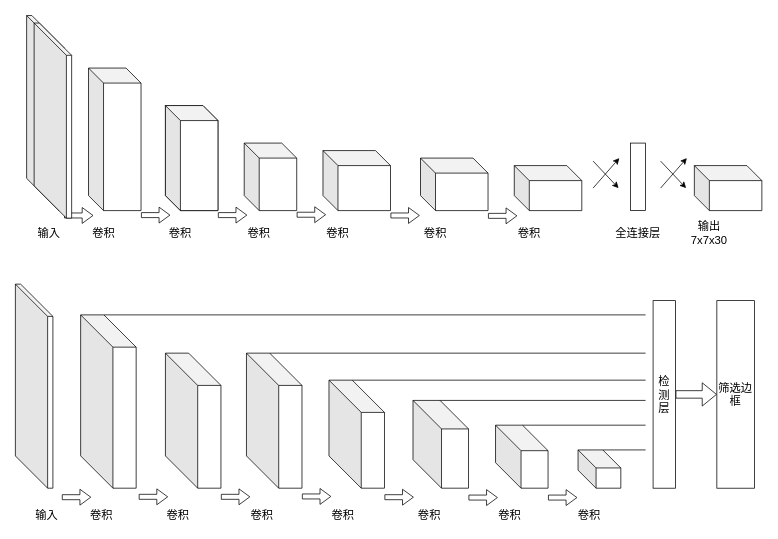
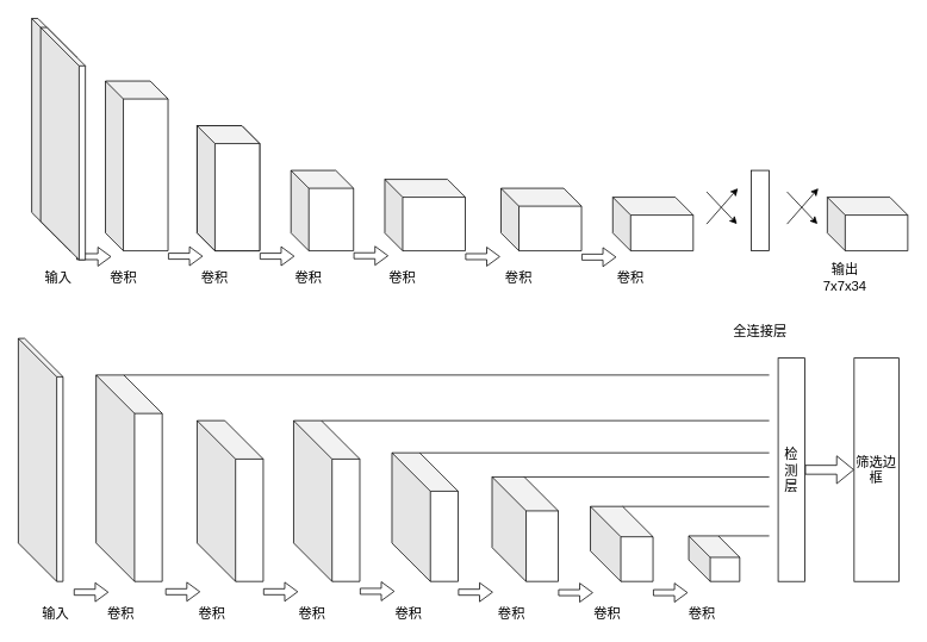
  <mxCell id="0" />
  <mxCell id="1" parent="0" />
  <mxCell id="2" value="" style="shape=cube;whiteSpace=wrap;html=1;boundedLbl=1;backgroundOutline=1;darkOpacity=0.05;darkOpacity2=0.1;size=43;" vertex="1" parent="1"><mxGeometry x="35" y="20" width="50" height="260" as="geometry" /></mxCell>
  <mxCell id="3" value="" style="shape=cube;whiteSpace=wrap;html=1;boundedLbl=1;backgroundOutline=1;darkOpacity=0.05;darkOpacity2=0.1;" vertex="1" parent="1"><mxGeometry x="117.5" y="90" width="70" height="190" as="geometry" /></mxCell>
  <mxCell id="4" value="" style="shape=cube;whiteSpace=wrap;html=1;boundedLbl=1;backgroundOutline=1;darkOpacity=0.05;darkOpacity2=0.1;" vertex="1" parent="1"><mxGeometry x="220" y="140" width="70" height="140" as="geometry" /></mxCell>
  <mxCell id="5" value="" style="shape=cube;whiteSpace=wrap;html=1;boundedLbl=1;backgroundOutline=1;darkOpacity=0.05;darkOpacity2=0.1;" vertex="1" parent="1"><mxGeometry x="325" y="190" width="70" height="90" as="geometry" /></mxCell>
  <mxCell id="6" value="" style="shape=cube;whiteSpace=wrap;html=1;boundedLbl=1;backgroundOutline=1;darkOpacity=0.05;darkOpacity2=0.1;" vertex="1" parent="1"><mxGeometry x="220" y="140" width="70" height="140" as="geometry" /></mxCell>
  <mxCell id="7" value="" style="shape=cube;whiteSpace=wrap;html=1;boundedLbl=1;backgroundOutline=1;darkOpacity=0.05;darkOpacity2=0.1;" vertex="1" parent="1"><mxGeometry x="560" y="210" width="90" height="70" as="geometry" /></mxCell>
  <mxCell id="8" value="" style="shape=cube;whiteSpace=wrap;html=1;boundedLbl=1;backgroundOutline=1;darkOpacity=0.05;darkOpacity2=0.1;" vertex="1" parent="1"><mxGeometry x="685" y="220" width="90" height="60" as="geometry" /></mxCell>
  <mxCell id="9" value="" style="rounded=0;whiteSpace=wrap;html=1;" vertex="1" parent="1"><mxGeometry x="840" y="190" width="20" height="90" as="geometry" /></mxCell>
  <mxCell id="10" value="" style="shape=cube;whiteSpace=wrap;html=1;boundedLbl=1;backgroundOutline=1;darkOpacity=0.05;darkOpacity2=0.1;" vertex="1" parent="1"><mxGeometry x="925" y="220" width="90" height="60" as="geometry" /></mxCell>
  <mxCell id="11" value="输入" style="text;html=1;strokeColor=none;fillColor=none;align=center;verticalAlign=middle;whiteSpace=wrap;rounded=0;fontSize=15;" vertex="1" parent="1"><mxGeometry x="45" y="300" width="40" height="20" as="geometry" /></mxCell>
  <mxCell id="12" value="" style="endArrow=classic;html=1;fontSize=15;" edge="1" parent="1"><mxGeometry width="50" height="50" relative="1" as="geometry"><mxPoint x="790" y="250" as="sourcePoint" /><mxPoint x="825" y="210" as="targetPoint" /></mxGeometry></mxCell>
  <mxCell id="13" value="" style="endArrow=classic;html=1;fontSize=15;" edge="1" parent="1"><mxGeometry width="50" height="50" relative="1" as="geometry"><mxPoint x="790" y="214" as="sourcePoint" /><mxPoint x="824" y="250" as="targetPoint" /></mxGeometry></mxCell>
  <mxCell id="14" value="" style="endArrow=classic;html=1;fontSize=15;" edge="1" parent="1"><mxGeometry width="50" height="50" relative="1" as="geometry"><mxPoint x="880" y="250" as="sourcePoint" /><mxPoint x="915" y="210" as="targetPoint" /></mxGeometry></mxCell>
  <mxCell id="15" value="" style="endArrow=classic;html=1;fontSize=15;" edge="1" parent="1"><mxGeometry width="50" height="50" relative="1" as="geometry"><mxPoint x="880" y="214" as="sourcePoint" /><mxPoint x="914" y="250" as="targetPoint" /></mxGeometry></mxCell>
  <mxCell id="16" value="卷积" style="text;html=1;strokeColor=none;fillColor=none;align=center;verticalAlign=middle;whiteSpace=wrap;rounded=0;fontSize=15;" vertex="1" parent="1"><mxGeometry x="117.5" y="300" width="40" height="20" as="geometry" /></mxCell>
  <mxCell id="17" value="卷积" style="text;html=1;strokeColor=none;fillColor=none;align=center;verticalAlign=middle;whiteSpace=wrap;rounded=0;fontSize=15;" vertex="1" parent="1"><mxGeometry x="220" y="300" width="40" height="20" as="geometry" /></mxCell>
  <mxCell id="18" value="卷积" style="text;html=1;strokeColor=none;fillColor=none;align=center;verticalAlign=middle;whiteSpace=wrap;rounded=0;fontSize=15;" vertex="1" parent="1"><mxGeometry x="325" y="300" width="40" height="20" as="geometry" /></mxCell>
  <mxCell id="19" value="卷积" style="text;html=1;strokeColor=none;fillColor=none;align=center;verticalAlign=middle;whiteSpace=wrap;rounded=0;fontSize=15;" vertex="1" parent="1"><mxGeometry x="560" y="300" width="40" height="20" as="geometry" /></mxCell>
  <mxCell id="20" value="卷积" style="text;html=1;strokeColor=none;fillColor=none;align=center;verticalAlign=middle;whiteSpace=wrap;rounded=0;fontSize=15;" vertex="1" parent="1"><mxGeometry x="685" y="300" width="40" height="20" as="geometry" /></mxCell>
- <mxCell id="21" value="全连接层" style="text;html=1;strokeColor=none;fillColor=none;align=center;verticalAlign=middle;whiteSpace=wrap;rounded=0;fontSize=15;" vertex="1" parent="1"><mxGeometry x="815" y="300" width="70" height="20" as="geometry" /></mxCell>
- <mxCell id="22" value="输出 7x7x30" style="text;html=1;strokeColor=none;fillColor=none;align=center;verticalAlign=middle;whiteSpace=wrap;rounded=0;fontSize=15;" vertex="1" parent="1"><mxGeometry x="925" y="300" width="40" height="20" as="geometry" /></mxCell>
+ <mxCell id="21" value="全连接层" style="text;html=1;strokeColor=none;fillColor=none;align=center;verticalAlign=middle;whiteSpace=wrap;rounded=0;fontSize=15;" vertex="1" parent="1"><mxGeometry x="815" y="360" width="70" height="20" as="geometry" /></mxCell>
+ <mxCell id="22" value="输出 7x7x34" style="text;html=1;strokeColor=none;fillColor=none;align=center;verticalAlign=middle;whiteSpace=wrap;rounded=0;fontSize=15;" vertex="1" parent="1"><mxGeometry x="925" y="300" width="40" height="20" as="geometry" /></mxCell>
  <mxCell id="23" value="" style="shape=cube;whiteSpace=wrap;html=1;boundedLbl=1;backgroundOutline=1;darkOpacity=0.05;darkOpacity2=0.1;" vertex="1" parent="1"><mxGeometry x="430" y="200" width="90" height="80" as="geometry" /></mxCell>
  <mxCell id="24" value="卷积" style="text;html=1;strokeColor=none;fillColor=none;align=center;verticalAlign=middle;whiteSpace=wrap;rounded=0;fontSize=15;" vertex="1" parent="1"><mxGeometry x="430" y="300" width="40" height="20" as="geometry" /></mxCell>
  <mxCell id="25" value="" style="shape=flexArrow;endArrow=classic;html=1;fontSize=15;width=6.667;endSize=4.49;endWidth=13.492;" edge="1" parent="1"><mxGeometry width="50" height="50" relative="1" as="geometry"><mxPoint x="85" y="286.5" as="sourcePoint" /><mxPoint x="124" y="286.5" as="targetPoint" /></mxGeometry></mxCell>
  <mxCell id="26" value="" style="shape=flexArrow;endArrow=classic;html=1;fontSize=15;width=6.667;endSize=4.49;endWidth=13.492;" edge="1" parent="1"><mxGeometry width="50" height="50" relative="1" as="geometry"><mxPoint x="187.5" y="286" as="sourcePoint" /><mxPoint x="226.5" y="286" as="targetPoint" /></mxGeometry></mxCell>
  <mxCell id="27" value="" style="shape=flexArrow;endArrow=classic;html=1;fontSize=15;width=6.667;endSize=4.49;endWidth=13.492;" edge="1" parent="1"><mxGeometry width="50" height="50" relative="1" as="geometry"><mxPoint x="290" y="286" as="sourcePoint" /><mxPoint x="329" y="286" as="targetPoint" /></mxGeometry></mxCell>
  <mxCell id="28" value="" style="shape=flexArrow;endArrow=classic;html=1;fontSize=15;width=6.667;endSize=4.49;endWidth=13.492;" edge="1" parent="1"><mxGeometry width="50" height="50" relative="1" as="geometry"><mxPoint x="395" y="285.5" as="sourcePoint" /><mxPoint x="434" y="285.5" as="targetPoint" /></mxGeometry></mxCell>
  <mxCell id="29" value="" style="shape=flexArrow;endArrow=classic;html=1;fontSize=15;width=6.667;endSize=4.49;endWidth=13.492;" edge="1" parent="1"><mxGeometry width="50" height="50" relative="1" as="geometry"><mxPoint x="520" y="286.5" as="sourcePoint" /><mxPoint x="559" y="286.5" as="targetPoint" /></mxGeometry></mxCell>
  <mxCell id="30" value="" style="shape=flexArrow;endArrow=classic;html=1;fontSize=15;width=6.667;endSize=4.49;endWidth=13.492;" edge="1" parent="1"><mxGeometry width="50" height="50" relative="1" as="geometry"><mxPoint x="650" y="287" as="sourcePoint" /><mxPoint x="689" y="287" as="targetPoint" /></mxGeometry></mxCell>
  <mxCell id="31" value="" style="shape=cube;whiteSpace=wrap;html=1;boundedLbl=1;backgroundOutline=1;darkOpacity=0.05;darkOpacity2=0.1;size=43;" vertex="1" parent="1"><mxGeometry x="45" y="30" width="50" height="260" as="geometry" /></mxCell>
  <mxCell id="32" value="" style="shape=cube;whiteSpace=wrap;html=1;boundedLbl=1;backgroundOutline=1;darkOpacity=0.05;darkOpacity2=0.1;size=43;" vertex="1" parent="1"><mxGeometry x="20" y="378" width="50" height="272" as="geometry" /></mxCell>
  <mxCell id="33" style="edgeStyle=orthogonalEdgeStyle;rounded=0;orthogonalLoop=1;jettySize=auto;html=1;exitX=0;exitY=0;exitDx=31;exitDy=0;exitPerimeter=0;fontSize=15;strokeWidth=1;fillColor=none;gradientColor=#ffffff;targetPerimeterSpacing=0;shape=flexArrow;strokeColor=none;startArrow=none;startFill=0;" edge="1" parent="1" source="34"><mxGeometry relative="1" as="geometry"><mxPoint x="851.667" y="418.833" as="targetPoint" /></mxGeometry></mxCell>
  <mxCell id="34" value="" style="shape=cube;whiteSpace=wrap;html=1;boundedLbl=1;backgroundOutline=1;darkOpacity=0.05;darkOpacity2=0.1;size=43;" vertex="1" parent="1"><mxGeometry x="107" y="419" width="74" height="231" as="geometry" /></mxCell>
  <mxCell id="35" value="" style="shape=cube;whiteSpace=wrap;html=1;boundedLbl=1;backgroundOutline=1;darkOpacity=0.05;darkOpacity2=0.1;size=43;" vertex="1" parent="1"><mxGeometry x="220" y="470" width="74" height="180" as="geometry" /></mxCell>
  <mxCell id="36" value="" style="shape=cube;whiteSpace=wrap;html=1;boundedLbl=1;backgroundOutline=1;darkOpacity=0.05;darkOpacity2=0.1;size=43;" vertex="1" parent="1"><mxGeometry x="328" y="470" width="74" height="180" as="geometry" /></mxCell>
  <mxCell id="37" value="" style="shape=cube;whiteSpace=wrap;html=1;boundedLbl=1;backgroundOutline=1;darkOpacity=0.05;darkOpacity2=0.1;size=43;" vertex="1" parent="1"><mxGeometry x="438" y="506" width="74" height="144" as="geometry" /></mxCell>
  <mxCell id="38" value="" style="shape=cube;whiteSpace=wrap;html=1;boundedLbl=1;backgroundOutline=1;darkOpacity=0.05;darkOpacity2=0.1;size=38;" vertex="1" parent="1"><mxGeometry x="550" y="533" width="74" height="117" as="geometry" /></mxCell>
  <mxCell id="39" value="" style="shape=cube;whiteSpace=wrap;html=1;boundedLbl=1;backgroundOutline=1;darkOpacity=0.05;darkOpacity2=0.1;size=34;" vertex="1" parent="1"><mxGeometry x="660" y="566" width="70" height="84" as="geometry" /></mxCell>
  <mxCell id="40" value="" style="shape=cube;whiteSpace=wrap;html=1;boundedLbl=1;backgroundOutline=1;darkOpacity=0.05;darkOpacity2=0.1;size=24;" vertex="1" parent="1"><mxGeometry x="770" y="599" width="57" height="51" as="geometry" /></mxCell>
  <mxCell id="41" value="" style="edgeStyle=orthogonalEdgeStyle;shape=flexArrow;rounded=0;orthogonalLoop=1;jettySize=auto;html=1;startArrow=none;startFill=0;targetPerimeterSpacing=0;strokeWidth=1;fillColor=none;gradientColor=#ffffff;fontSize=15;" edge="1" parent="1" source="42" target="43"><mxGeometry relative="1" as="geometry" /></mxCell>
  <mxCell id="42" value="检测层" style="rounded=0;whiteSpace=wrap;html=1;fontSize=15;" vertex="1" parent="1"><mxGeometry x="870" y="400" width="30" height="250" as="geometry" /></mxCell>
  <mxCell id="43" value="筛选边框" style="rounded=0;whiteSpace=wrap;html=1;fontSize=15;" vertex="1" parent="1"><mxGeometry x="955" y="400" width="50" height="250" as="geometry" /></mxCell>
  <mxCell id="44" value="" style="endArrow=none;html=1;strokeWidth=1;fillColor=none;gradientColor=#ffffff;fontSize=15;exitX=0;exitY=0;exitDx=31;exitDy=0;exitPerimeter=0;" edge="1" parent="1" source="34"><mxGeometry width="50" height="50" relative="1" as="geometry"><mxPoint x="340" y="460" as="sourcePoint" /><mxPoint x="860" y="419" as="targetPoint" /></mxGeometry></mxCell>
  <mxCell id="45" value="" style="endArrow=none;html=1;strokeWidth=1;fillColor=none;gradientColor=#ffffff;fontSize=15;exitX=0;exitY=0;exitDx=31;exitDy=0;exitPerimeter=0;" edge="1" parent="1" source="36"><mxGeometry width="50" height="50" relative="1" as="geometry"><mxPoint x="110" y="720" as="sourcePoint" /><mxPoint x="860" y="470" as="targetPoint" /></mxGeometry></mxCell>
  <mxCell id="46" value="" style="endArrow=none;html=1;strokeWidth=1;fillColor=none;gradientColor=#ffffff;fontSize=15;exitX=0;exitY=0;exitDx=31;exitDy=0;exitPerimeter=0;" edge="1" parent="1" source="37"><mxGeometry width="50" height="50" relative="1" as="geometry"><mxPoint x="369" y="480" as="sourcePoint" /><mxPoint x="860" y="506" as="targetPoint" /></mxGeometry></mxCell>
  <mxCell id="47" value="" style="endArrow=none;html=1;strokeWidth=1;fillColor=none;gradientColor=#ffffff;fontSize=15;exitX=0;exitY=0;exitDx=36;exitDy=0;exitPerimeter=0;" edge="1" parent="1" source="38"><mxGeometry width="50" height="50" relative="1" as="geometry"><mxPoint x="479" y="516" as="sourcePoint" /><mxPoint x="860" y="533" as="targetPoint" /></mxGeometry></mxCell>
  <mxCell id="48" value="" style="endArrow=none;html=1;strokeWidth=1;fillColor=none;gradientColor=#ffffff;fontSize=15;exitX=0;exitY=0;exitDx=36;exitDy=0;exitPerimeter=0;" edge="1" parent="1" source="39"><mxGeometry width="50" height="50" relative="1" as="geometry"><mxPoint x="596" y="543" as="sourcePoint" /><mxPoint x="860" y="566" as="targetPoint" /></mxGeometry></mxCell>
  <mxCell id="49" value="" style="endArrow=none;html=1;strokeWidth=1;fillColor=none;gradientColor=#ffffff;fontSize=15;exitX=0;exitY=0;exitDx=33.0;exitDy=0;exitPerimeter=0;" edge="1" parent="1" source="40"><mxGeometry width="50" height="50" relative="1" as="geometry"><mxPoint x="706" y="576" as="sourcePoint" /><mxPoint x="860" y="599" as="targetPoint" /></mxGeometry></mxCell>
  <mxCell id="50" value="输入" style="text;html=1;strokeColor=none;fillColor=none;align=center;verticalAlign=middle;whiteSpace=wrap;rounded=0;fontSize=15;" vertex="1" parent="1"><mxGeometry x="42" y="675.5" width="40" height="20" as="geometry" /></mxCell>
  <mxCell id="51" value="卷积" style="text;html=1;strokeColor=none;fillColor=none;align=center;verticalAlign=middle;whiteSpace=wrap;rounded=0;fontSize=15;" vertex="1" parent="1"><mxGeometry x="114.5" y="675.5" width="40" height="20" as="geometry" /></mxCell>
  <mxCell id="52" value="卷积" style="text;html=1;strokeColor=none;fillColor=none;align=center;verticalAlign=middle;whiteSpace=wrap;rounded=0;fontSize=15;" vertex="1" parent="1"><mxGeometry x="217" y="675.5" width="40" height="20" as="geometry" /></mxCell>
  <mxCell id="53" value="卷积" style="text;html=1;strokeColor=none;fillColor=none;align=center;verticalAlign=middle;whiteSpace=wrap;rounded=0;fontSize=15;" vertex="1" parent="1"><mxGeometry x="329" y="675.5" width="40" height="20" as="geometry" /></mxCell>
  <mxCell id="54" value="卷积" style="text;html=1;strokeColor=none;fillColor=none;align=center;verticalAlign=middle;whiteSpace=wrap;rounded=0;fontSize=15;" vertex="1" parent="1"><mxGeometry x="552" y="675.5" width="40" height="20" as="geometry" /></mxCell>
  <mxCell id="55" value="卷积" style="text;html=1;strokeColor=none;fillColor=none;align=center;verticalAlign=middle;whiteSpace=wrap;rounded=0;fontSize=15;" vertex="1" parent="1"><mxGeometry x="659" y="675.5" width="40" height="20" as="geometry" /></mxCell>
  <mxCell id="56" value="卷积" style="text;html=1;strokeColor=none;fillColor=none;align=center;verticalAlign=middle;whiteSpace=wrap;rounded=0;fontSize=15;" vertex="1" parent="1"><mxGeometry x="437" y="675.5" width="40" height="20" as="geometry" /></mxCell>
  <mxCell id="57" value="" style="shape=flexArrow;endArrow=classic;html=1;fontSize=15;width=6.667;endSize=4.49;endWidth=13.492;" edge="1" parent="1"><mxGeometry width="50" height="50" relative="1" as="geometry"><mxPoint x="82" y="662" as="sourcePoint" /><mxPoint x="121" y="662" as="targetPoint" /></mxGeometry></mxCell>
  <mxCell id="58" value="" style="shape=flexArrow;endArrow=classic;html=1;fontSize=15;width=6.667;endSize=4.49;endWidth=13.492;" edge="1" parent="1"><mxGeometry width="50" height="50" relative="1" as="geometry"><mxPoint x="184.5" y="661.5" as="sourcePoint" /><mxPoint x="223.5" y="661.5" as="targetPoint" /></mxGeometry></mxCell>
  <mxCell id="59" value="" style="shape=flexArrow;endArrow=classic;html=1;fontSize=15;width=6.667;endSize=4.49;endWidth=13.492;" edge="1" parent="1"><mxGeometry width="50" height="50" relative="1" as="geometry"><mxPoint x="294" y="661.5" as="sourcePoint" /><mxPoint x="333" y="661.5" as="targetPoint" /></mxGeometry></mxCell>
  <mxCell id="60" value="" style="shape=flexArrow;endArrow=classic;html=1;fontSize=15;width=6.667;endSize=4.49;endWidth=13.492;" edge="1" parent="1"><mxGeometry width="50" height="50" relative="1" as="geometry"><mxPoint x="402" y="661" as="sourcePoint" /><mxPoint x="441" y="661" as="targetPoint" /></mxGeometry></mxCell>
  <mxCell id="61" value="" style="shape=flexArrow;endArrow=classic;html=1;fontSize=15;width=6.667;endSize=4.49;endWidth=13.492;" edge="1" parent="1"><mxGeometry width="50" height="50" relative="1" as="geometry"><mxPoint x="512" y="662" as="sourcePoint" /><mxPoint x="551" y="662" as="targetPoint" /></mxGeometry></mxCell>
  <mxCell id="62" value="" style="shape=flexArrow;endArrow=classic;html=1;fontSize=15;width=6.667;endSize=4.49;endWidth=13.492;" edge="1" parent="1"><mxGeometry width="50" height="50" relative="1" as="geometry"><mxPoint x="624" y="662.5" as="sourcePoint" /><mxPoint x="663" y="662.5" as="targetPoint" /></mxGeometry></mxCell>
  <mxCell id="63" value="卷积" style="text;html=1;strokeColor=none;fillColor=none;align=center;verticalAlign=middle;whiteSpace=wrap;rounded=0;fontSize=15;" vertex="1" parent="1"><mxGeometry x="765" y="675.5" width="40" height="20" as="geometry" /></mxCell>
  <mxCell id="64" value="" style="shape=flexArrow;endArrow=classic;html=1;fontSize=15;width=6.667;endSize=4.49;endWidth=13.492;" edge="1" parent="1"><mxGeometry width="50" height="50" relative="1" as="geometry"><mxPoint x="730" y="662.5" as="sourcePoint" /><mxPoint x="769" y="662.5" as="targetPoint" /></mxGeometry></mxCell>
